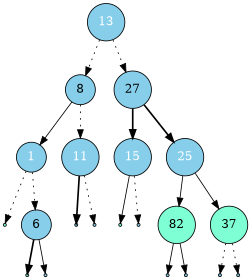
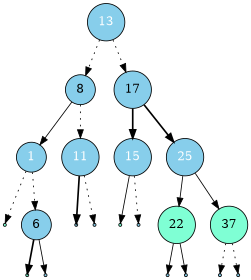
  digraph {
    node [fillcolor=skyblue shape=point style=filled]
    edge [style=dotted]
    n1 [fontcolor=white label=13 shape=circle]
    n2 [fontcolor=black label=8 shape=circle]
-   n3 [fontcolor=black label=27 shape=circle]
+   n3 [fontcolor=black label=17 shape=circle]
    n4 [fontcolor=white label=1 shape=circle]
    n5 [fontcolor=white label=11 shape=circle]
    n6 [fontcolor=white label=15 shape=circle]
    n7 [fontcolor=white label=25 shape=circle]
    null1 [fillcolor=aquamarine]
    n9 [fontcolor=black label=6 shape=circle]
    null4
    null5
    null2 [fillcolor=aquamarine]
    null3
    null6 [fillcolor=aquamarine]
    null7
-   n16 [fillcolor=aquamarine fontcolor=black label=82 shape=circle]
+   n16 [fillcolor=aquamarine fontcolor=black label=22 shape=circle]
    n17 [fillcolor=aquamarine fontcolor=black label=37 shape=circle]
    null8
    null9
    null10
    null11
    n1 -> n2
    n1 -> n3
    n2 -> n4 [style=solid]
    n2 -> n5
    n3 -> n6 [style=bold]
    n3 -> n7 [style=bold]
    n4 -> null1
    n4 -> n9
    n5 -> null4 [style=bold]
    n5 -> null5
    n6 -> null6 [style=solid]
    n6 -> null7
    n7 -> n16 [style=solid]
    n7 -> n17 [style=solid]
    n9 -> null2 [style=bold]
    n9 -> null3 [style=solid]
    n16 -> null8 [style=solid]
    n16 -> null9 [style=solid]
    n17 -> null10
    n17 -> null11
  }
